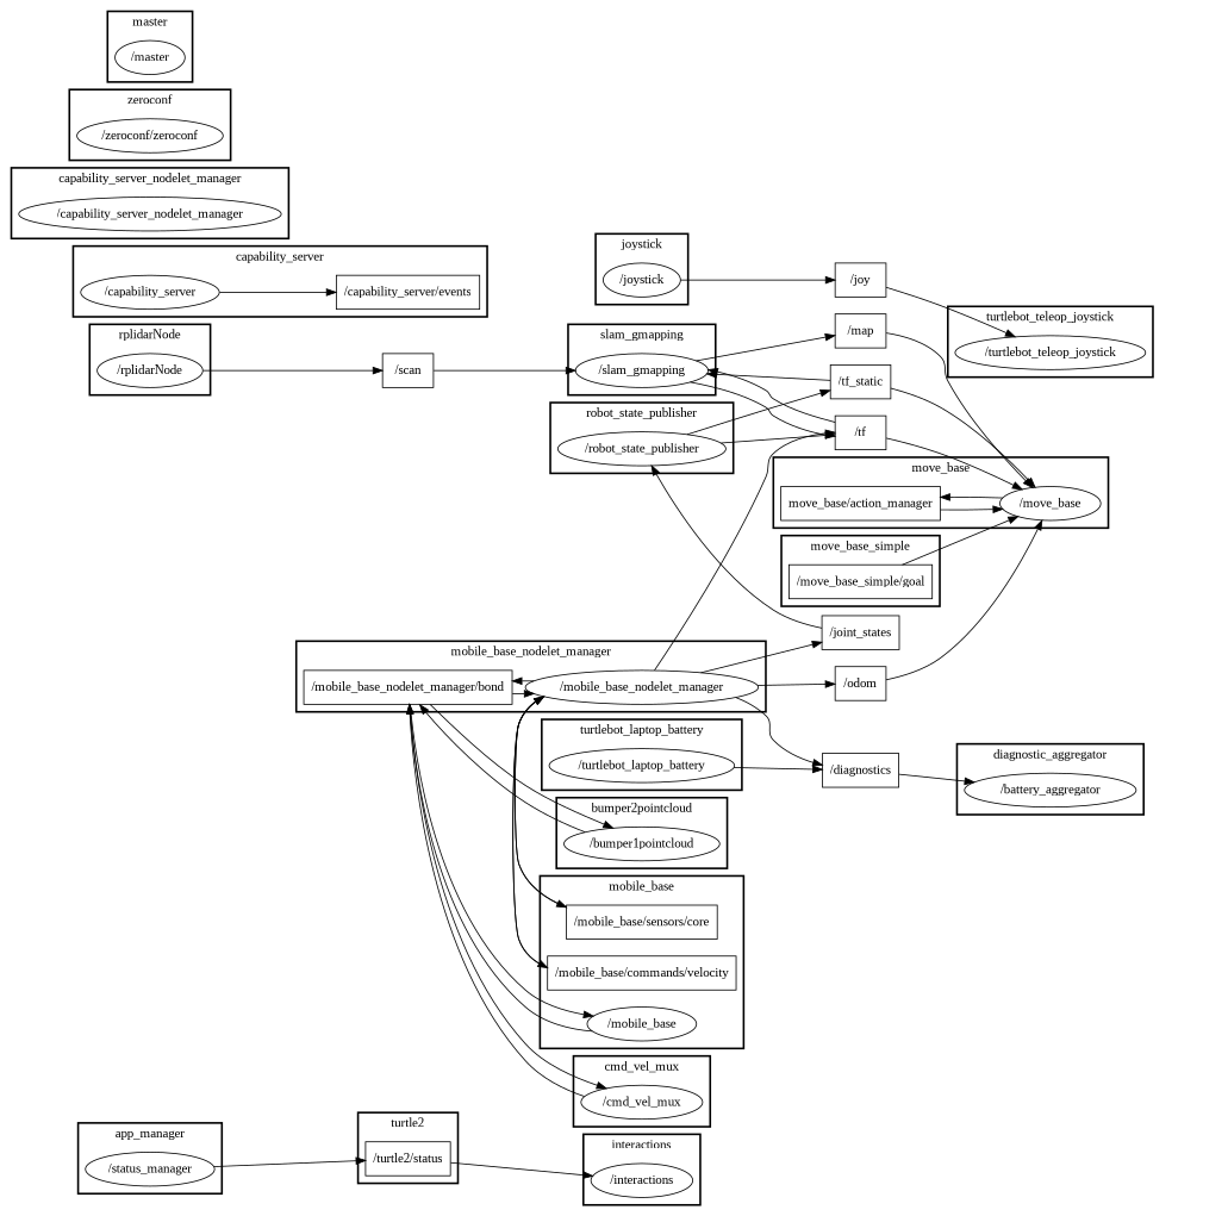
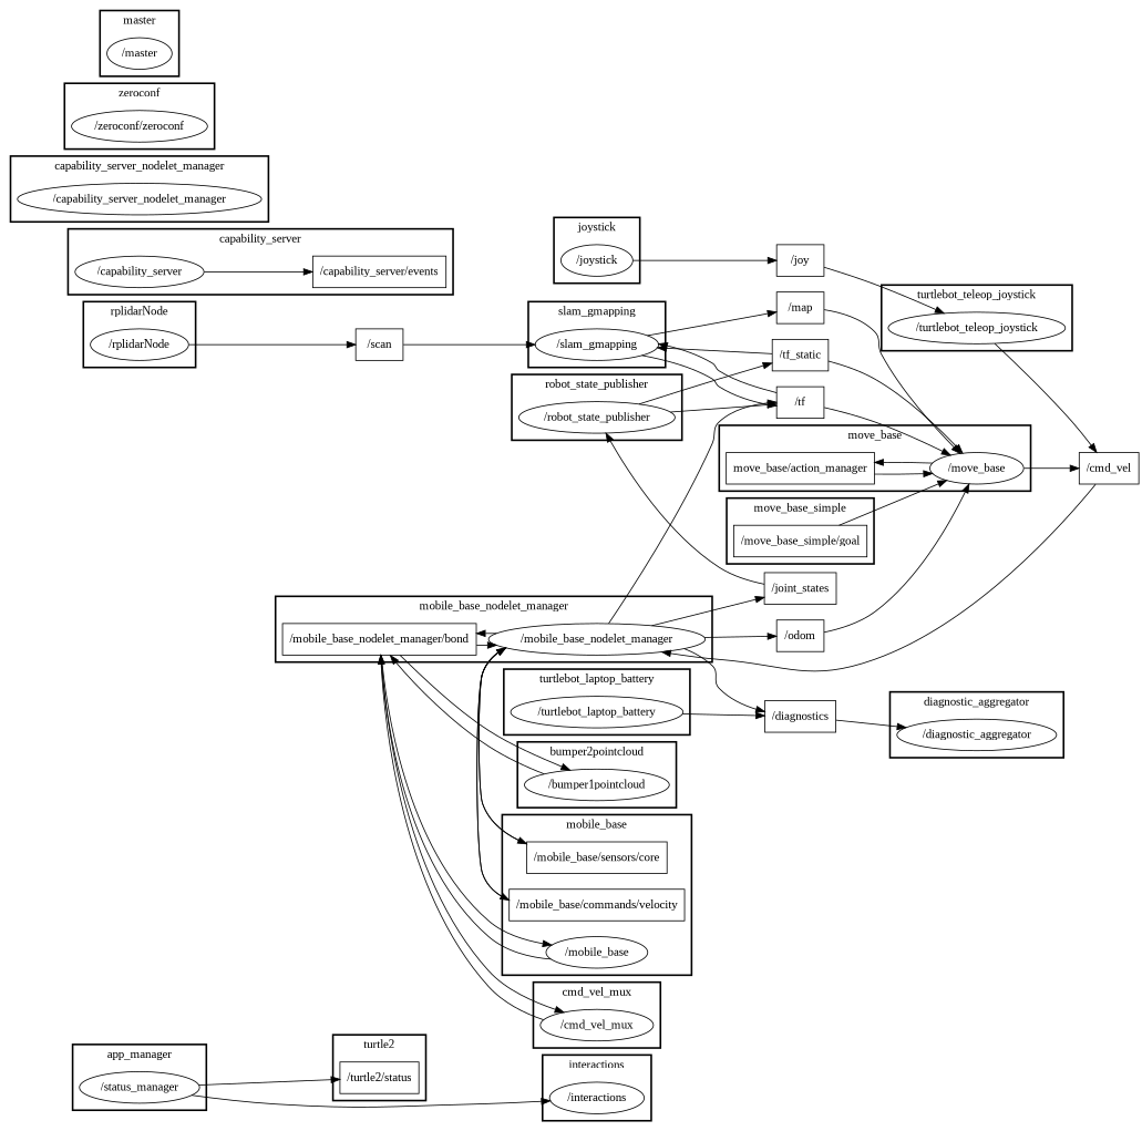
  digraph {
    compound=True
    fontname="Liberation Serif"
    rank=same
    rankdir=LR
    ranksep=0.2
    node [fontname="Liberation Serif" shape=ellipse]
    edge [fontname="Liberation Serif" penwidth=1]
    n1 [height=0.5 label="/turtle2/status" shape=box width=1.25]
    n2 [height=0.5 label="/mobile_base_nodelet_manager/bond" shape=box width=3.0694]
    n3 [height=0.5 label="/mobile_base_nodelet_manager" width=3.4303]
    n4 [height=0.5 label="/mobile_base/sensors/core" shape=box width=2.2222]
    n5 [height=0.5 label="/mobile_base/commands/velocity" shape=box width=2.7778]
    n6 [height=0.5 label="/mobile_base" width=1.6068]
    n7 [height=0.5 label="/capability_server/events" shape=box width=2.1111]
    n8 [height=0.5 label="/capability_server" width=2.0401]
    n9 [height=0.5 label="/move_base_simple/goal" shape=box width=2.1111]
    n10 [height=0.5 label="move_base/action_manager" shape=box width=2.1389]
    n11 [height=0.5 label="/move_base" width=1.4804]
    n12 [height=0.5 label="/rplidarNode" width=1.5526]
    n13 [height=0.5 label="/cmd_vel_mux" width=1.7873]
    n14 [height=0.5 label="/robot_state_publisher" width=2.4734]
    n15 [height=0.5 label="/capability_server_nodelet_manager" width=3.8635]
    n16 [height=0.5 label="/bumper1pointcloud" width=2.2929]
    n17 [height=0.5 label="/slam_gmapping" width=1.9498]
    n18 [height=0.5 label="/turtlebot_teleop_joystick" width=2.7984]
    n19 [height=0.5 label="/zeroconf/zeroconf" width=2.1484]
    n20 [height=0.5 label="/interactions" width=1.4985]
    n21 [height=0.5 label="/master" width=1.0291]
    n22 [height=0.5 label="/turtlebot_laptop_battery" width=2.7261]
    n23 [height=0.5 label="/joystick" width=1.1374]
    n24 [height=0.5 label="/status_manager" width=1.6971]
-   n25 [height=0.5 label="/battery_aggregator" width=2.5276]
+   n25 [height=0.5 label="/diagnostic_aggregator" width=2.5276]
    n26 [height=0.5 label="/odom" shape=box width=0.75]
    n27 [height=0.5 label="/joint_states" shape=box width=1.1389]
    n28 [height=0.5 label="/tf" shape=box width=0.75]
    n29 [height=0.5 label="/diagnostics" shape=box width=1.125]
+   n30 [height=0.5 label="/cmd_vel" shape=box width=0.94444]
    n31 [height=0.5 label="/scan" shape=box width=0.75]
    n32 [height=0.5 label="/tf_static" shape=box width=0.88889]
    n33 [height=0.5 label="/map" shape=box width=0.75]
    n34 [height=0.5 label="/joy" shape=box width=0.75]
    subgraph cluster_1 {
      label=turtle2
      style=bold
      n1
    }
    subgraph cluster_2 {
      label=mobile_base_nodelet_manager
      style=bold
      n2
      n3
    }
    subgraph cluster_3 {
      label=mobile_base
      style=bold
      n4
      n5
      n6
    }
    subgraph cluster_4 {
      label=capability_server
      style=bold
      n7
      n8
    }
    subgraph cluster_5 {
      label=move_base_simple
      style=bold
      n9
    }
    subgraph cluster_6 {
      label=move_base
      style=bold
      n10
      n11
    }
    subgraph cluster_7 {
      label=rplidarNode
      style=bold
      n12
    }
    subgraph cluster_8 {
      label=cmd_vel_mux
      style=bold
      n13
    }
    subgraph cluster_9 {
      label=robot_state_publisher
      style=bold
      n14
    }
    subgraph cluster_10 {
      label=capability_server_nodelet_manager
      style=bold
      n15
    }
    subgraph cluster_11 {
      label=bumper2pointcloud
      style=bold
      n16
    }
    subgraph cluster_12 {
      label=slam_gmapping
      style=bold
      n17
    }
    subgraph cluster_13 {
      label=turtlebot_teleop_joystick
      style=bold
      n18
    }
    subgraph cluster_14 {
      label=zeroconf
      style=bold
      n19
    }
    subgraph cluster_15 {
      label=interactions
      style=bold
      n20
    }
    subgraph cluster_16 {
      label=master
      style=bold
      n21
    }
    subgraph cluster_17 {
      label=turtlebot_laptop_battery
      style=bold
      n22
    }
    subgraph cluster_18 {
      label=joystick
      style=bold
      n23
    }
    subgraph cluster_19 {
      label=app_manager
      style=bold
      n24
    }
    subgraph cluster_20 {
      label=diagnostic_aggregator
      style=bold
      n25
    }
-   n1 -> n20
+   n24 -> n20
    n2 -> n3
    n2 -> n6
    n2 -> n13
    n2 -> n16
    n3 -> n2
    n3 -> n4
    n3 -> n5
    n3 -> n26
    n3 -> n27
    n3 -> n28
    n3 -> n29
    n4 -> n3
    n5 -> n3
    n6 -> n2
    n8 -> n7
    n9 -> n11
    n10 -> n11
    n11 -> n10
+   n11 -> n30
    n12 -> n31
    n13 -> n2
    n14 -> n28
    n14 -> n32
    n16 -> n2
    n17 -> n28
    n17 -> n33
+   n18 -> n30
    n22 -> n29
    n23 -> n34
    n24 -> n1
    n26 -> n11
    n27 -> n14
    n28 -> n11
    n28 -> n17
    n29 -> n25
+   n30 -> n3
    n31 -> n17
    n32 -> n11
    n32 -> n17
    n33 -> n11
    n34 -> n18
  }
